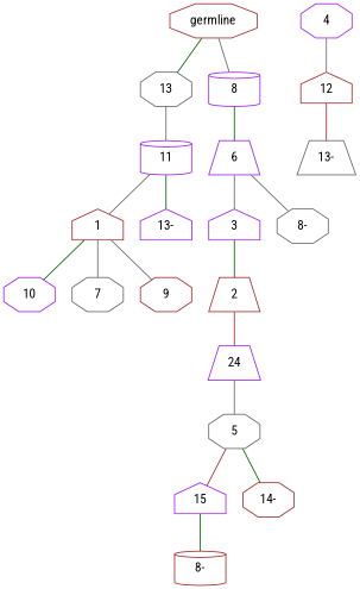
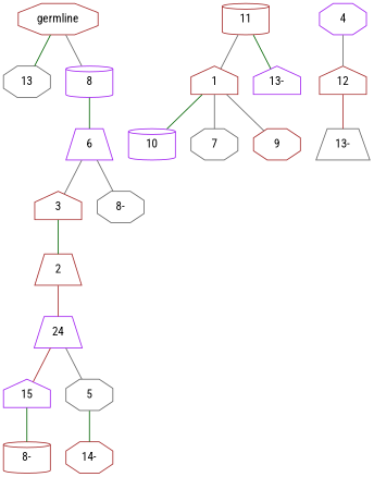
  graph {
    fontname="Roboto Condensed"
    node [color=purple fontname="Roboto Condensed" shape=octagon]
    edge [color=gray40 fontname="Roboto Condensed"]
    n1 [color=brown label=germline]
    n2 [color=gray40 label=13]
    n3 [label=8 shape=cylinder]
-   n4 [label=11 shape=cylinder]
+   n4 [color=brown label=11 shape=cylinder]
    n5 [label=6 shape=trapezium]
    n6 [color=brown label=1 shape=house]
    n7 [label="13-" shape=house]
-   n8 [label=10]
+   n8 [label=10 shape=cylinder]
    n9 [color=gray40 label=7]
    n10 [color=brown label=9]
    n11 [label=4]
    n12 [color=brown label=12 shape=house]
    n13 [color=gray40 label="13-" shape=trapezium]
-   n14 [label=3 shape=house]
+   n14 [color=brown label=3 shape=house]
    n15 [color=gray40 label="8-"]
    n16 [color=brown label=2 shape=trapezium]
    n17 [label=24 shape=trapezium]
    n18 [label=15 shape=house]
    n19 [color=gray40 label=5]
    n20 [color=brown label="8-" shape=cylinder]
    n21 [color=brown label="14-"]
    n1 -- n2 [color=darkgreen]
    n1 -- n3
-   n2 -- n4
    n3 -- n5 [color=darkgreen]
    n4 -- n6
    n4 -- n7 [color=darkgreen]
    n5 -- n14
    n5 -- n15
    n6 -- n8 [color=darkgreen]
    n6 -- n9
    n6 -- n10
    n11 -- n12
    n12 -- n13 [color=brown]
    n14 -- n16 [color=darkgreen]
    n16 -- n17 [color=brown]
-   n19 -- n18 [color=brown]
+   n17 -- n18 [color=brown]
    n17 -- n19
    n18 -- n20 [color=darkgreen]
    n19 -- n21 [color=darkgreen]
  }
